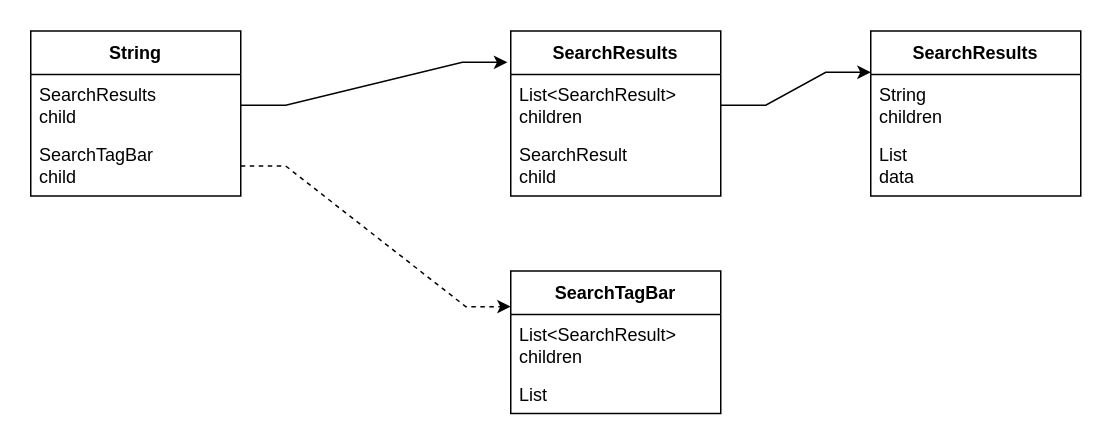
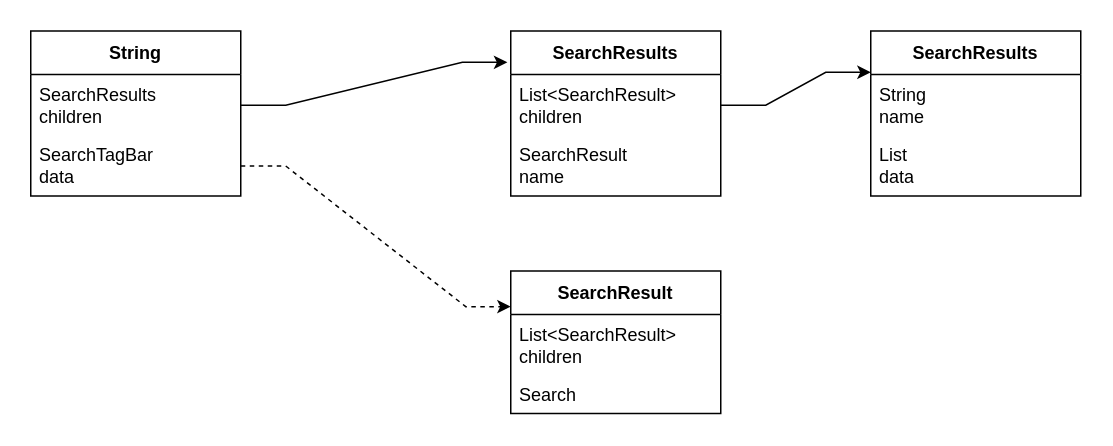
  <mxCell id="0" />
  <mxCell id="1" parent="0" />
  <mxCell id="2" value="String" style="swimlane;fontStyle=1;align=center;verticalAlign=middle;childLayout=stackLayout;horizontal=1;startSize=29;horizontalStack=0;resizeParent=1;resizeParentMax=0;resizeLast=0;collapsible=0;marginBottom=0;html=1;whiteSpace=wrap;" vertex="1" parent="1"><mxGeometry x="20" y="20" width="140" height="110" as="geometry" /></mxCell>
- <mxCell id="3" value="SearchResults&lt;br&gt;child" style="text;html=1;strokeColor=none;fillColor=none;align=left;verticalAlign=middle;spacingLeft=4;spacingRight=4;overflow=hidden;rotatable=0;points=[[0,0.5],[1,0.5]];portConstraint=eastwest;whiteSpace=wrap;" vertex="1" parent="2"><mxGeometry y="29" width="140" height="41" as="geometry" /></mxCell>
- <mxCell id="4" value="SearchTagBar&lt;br&gt;child" style="text;html=1;strokeColor=none;fillColor=none;align=left;verticalAlign=middle;spacingLeft=4;spacingRight=4;overflow=hidden;rotatable=0;points=[[0,0.5],[1,0.5]];portConstraint=eastwest;whiteSpace=wrap;" vertex="1" parent="2"><mxGeometry y="70" width="140" height="40" as="geometry" /></mxCell>
+ <mxCell id="3" value="SearchResults&lt;br&gt;children" style="text;html=1;strokeColor=none;fillColor=none;align=left;verticalAlign=middle;spacingLeft=4;spacingRight=4;overflow=hidden;rotatable=0;points=[[0,0.5],[1,0.5]];portConstraint=eastwest;whiteSpace=wrap;" vertex="1" parent="2"><mxGeometry y="29" width="140" height="41" as="geometry" /></mxCell>
+ <mxCell id="4" value="SearchTagBar&lt;br&gt;data" style="text;html=1;strokeColor=none;fillColor=none;align=left;verticalAlign=middle;spacingLeft=4;spacingRight=4;overflow=hidden;rotatable=0;points=[[0,0.5],[1,0.5]];portConstraint=eastwest;whiteSpace=wrap;" vertex="1" parent="2"><mxGeometry y="70" width="140" height="40" as="geometry" /></mxCell>
  <mxCell id="5" value="SearchResults" style="swimlane;fontStyle=1;align=center;verticalAlign=middle;childLayout=stackLayout;horizontal=1;startSize=29;horizontalStack=0;resizeParent=1;resizeParentMax=0;resizeLast=0;collapsible=0;marginBottom=0;html=1;whiteSpace=wrap;" vertex="1" parent="1"><mxGeometry x="340" y="20" width="140" height="110" as="geometry" /></mxCell>
  <mxCell id="6" value="List&amp;lt;SearchResult&amp;gt; children" style="text;html=1;strokeColor=none;fillColor=none;align=left;verticalAlign=middle;spacingLeft=4;spacingRight=4;overflow=hidden;rotatable=0;points=[[0,0.5],[1,0.5]];portConstraint=eastwest;whiteSpace=wrap;" vertex="1" parent="5"><mxGeometry y="29" width="140" height="41" as="geometry" /></mxCell>
- <mxCell id="7" value="SearchResult &lt;br&gt;child" style="text;html=1;strokeColor=none;fillColor=none;align=left;verticalAlign=middle;spacingLeft=4;spacingRight=4;overflow=hidden;rotatable=0;points=[[0,0.5],[1,0.5]];portConstraint=eastwest;whiteSpace=wrap;" vertex="1" parent="5"><mxGeometry y="70" width="140" height="40" as="geometry" /></mxCell>
+ <mxCell id="7" value="SearchResult &lt;br&gt;name" style="text;html=1;strokeColor=none;fillColor=none;align=left;verticalAlign=middle;spacingLeft=4;spacingRight=4;overflow=hidden;rotatable=0;points=[[0,0.5],[1,0.5]];portConstraint=eastwest;whiteSpace=wrap;" vertex="1" parent="5"><mxGeometry y="70" width="140" height="40" as="geometry" /></mxCell>
  <mxCell id="8" value="SearchResults" style="swimlane;fontStyle=1;align=center;verticalAlign=middle;childLayout=stackLayout;horizontal=1;startSize=29;horizontalStack=0;resizeParent=1;resizeParentMax=0;resizeLast=0;collapsible=0;marginBottom=0;html=1;whiteSpace=wrap;" vertex="1" parent="1"><mxGeometry x="580" y="20" width="140" height="110" as="geometry" /></mxCell>
- <mxCell id="9" value="String&lt;br&gt;children" style="text;html=1;strokeColor=none;fillColor=none;align=left;verticalAlign=middle;spacingLeft=4;spacingRight=4;overflow=hidden;rotatable=0;points=[[0,0.5],[1,0.5]];portConstraint=eastwest;whiteSpace=wrap;" vertex="1" parent="8"><mxGeometry y="29" width="140" height="41" as="geometry" /></mxCell>
+ <mxCell id="9" value="String&lt;br&gt;name" style="text;html=1;strokeColor=none;fillColor=none;align=left;verticalAlign=middle;spacingLeft=4;spacingRight=4;overflow=hidden;rotatable=0;points=[[0,0.5],[1,0.5]];portConstraint=eastwest;whiteSpace=wrap;" vertex="1" parent="8"><mxGeometry y="29" width="140" height="41" as="geometry" /></mxCell>
  <mxCell id="10" value="List&lt;br&gt;data" style="text;html=1;strokeColor=none;fillColor=none;align=left;verticalAlign=middle;spacingLeft=4;spacingRight=4;overflow=hidden;rotatable=0;points=[[0,0.5],[1,0.5]];portConstraint=eastwest;whiteSpace=wrap;" vertex="1" parent="8"><mxGeometry y="70" width="140" height="40" as="geometry" /></mxCell>
- <mxCell id="11" value="SearchTagBar" style="swimlane;fontStyle=1;align=center;verticalAlign=middle;childLayout=stackLayout;horizontal=1;startSize=29;horizontalStack=0;resizeParent=1;resizeParentMax=0;resizeLast=0;collapsible=0;marginBottom=0;html=1;whiteSpace=wrap;" vertex="1" parent="1"><mxGeometry x="340" y="180" width="140" height="95" as="geometry" /></mxCell>
+ <mxCell id="11" value="SearchResult" style="swimlane;fontStyle=1;align=center;verticalAlign=middle;childLayout=stackLayout;horizontal=1;startSize=29;horizontalStack=0;resizeParent=1;resizeParentMax=0;resizeLast=0;collapsible=0;marginBottom=0;html=1;whiteSpace=wrap;" vertex="1" parent="1"><mxGeometry x="340" y="180" width="140" height="95" as="geometry" /></mxCell>
  <mxCell id="12" value="List&amp;lt;SearchResult&amp;gt; children" style="text;html=1;strokeColor=none;fillColor=none;align=left;verticalAlign=middle;spacingLeft=4;spacingRight=4;overflow=hidden;rotatable=0;points=[[0,0.5],[1,0.5]];portConstraint=eastwest;whiteSpace=wrap;" vertex="1" parent="11"><mxGeometry y="29" width="140" height="41" as="geometry" /></mxCell>
- <mxCell id="13" value="List&lt;br&gt;" style="text;html=1;strokeColor=none;fillColor=none;align=left;verticalAlign=middle;spacingLeft=4;spacingRight=4;overflow=hidden;rotatable=0;points=[[0,0.5],[1,0.5]];portConstraint=eastwest;whiteSpace=wrap;" vertex="1" parent="11"><mxGeometry y="70" width="140" height="25" as="geometry" /></mxCell>
+ <mxCell id="13" value="Search&lt;br&gt;" style="text;html=1;strokeColor=none;fillColor=none;align=left;verticalAlign=middle;spacingLeft=4;spacingRight=4;overflow=hidden;rotatable=0;points=[[0,0.5],[1,0.5]];portConstraint=eastwest;whiteSpace=wrap;" vertex="1" parent="11"><mxGeometry y="70" width="140" height="25" as="geometry" /></mxCell>
  <mxCell id="14" style="edgeStyle=entityRelationEdgeStyle;rounded=0;orthogonalLoop=1;jettySize=auto;html=1;entryX=0;entryY=0.25;entryDx=0;entryDy=0;dashed=1;" edge="1" parent="1" source="4" target="11"><mxGeometry relative="1" as="geometry"><mxPoint x="230" y="170" as="targetPoint" /></mxGeometry></mxCell>
  <mxCell id="15" style="edgeStyle=entityRelationEdgeStyle;rounded=0;orthogonalLoop=1;jettySize=auto;html=1;entryX=-0.016;entryY=0.19;entryDx=0;entryDy=0;entryPerimeter=0;" edge="1" parent="1" source="3" target="5"><mxGeometry relative="1" as="geometry" /></mxCell>
  <mxCell id="16" style="edgeStyle=entityRelationEdgeStyle;rounded=0;orthogonalLoop=1;jettySize=auto;html=1;entryX=0;entryY=0.25;entryDx=0;entryDy=0;" edge="1" parent="1" source="6" target="8"><mxGeometry relative="1" as="geometry" /></mxCell>
